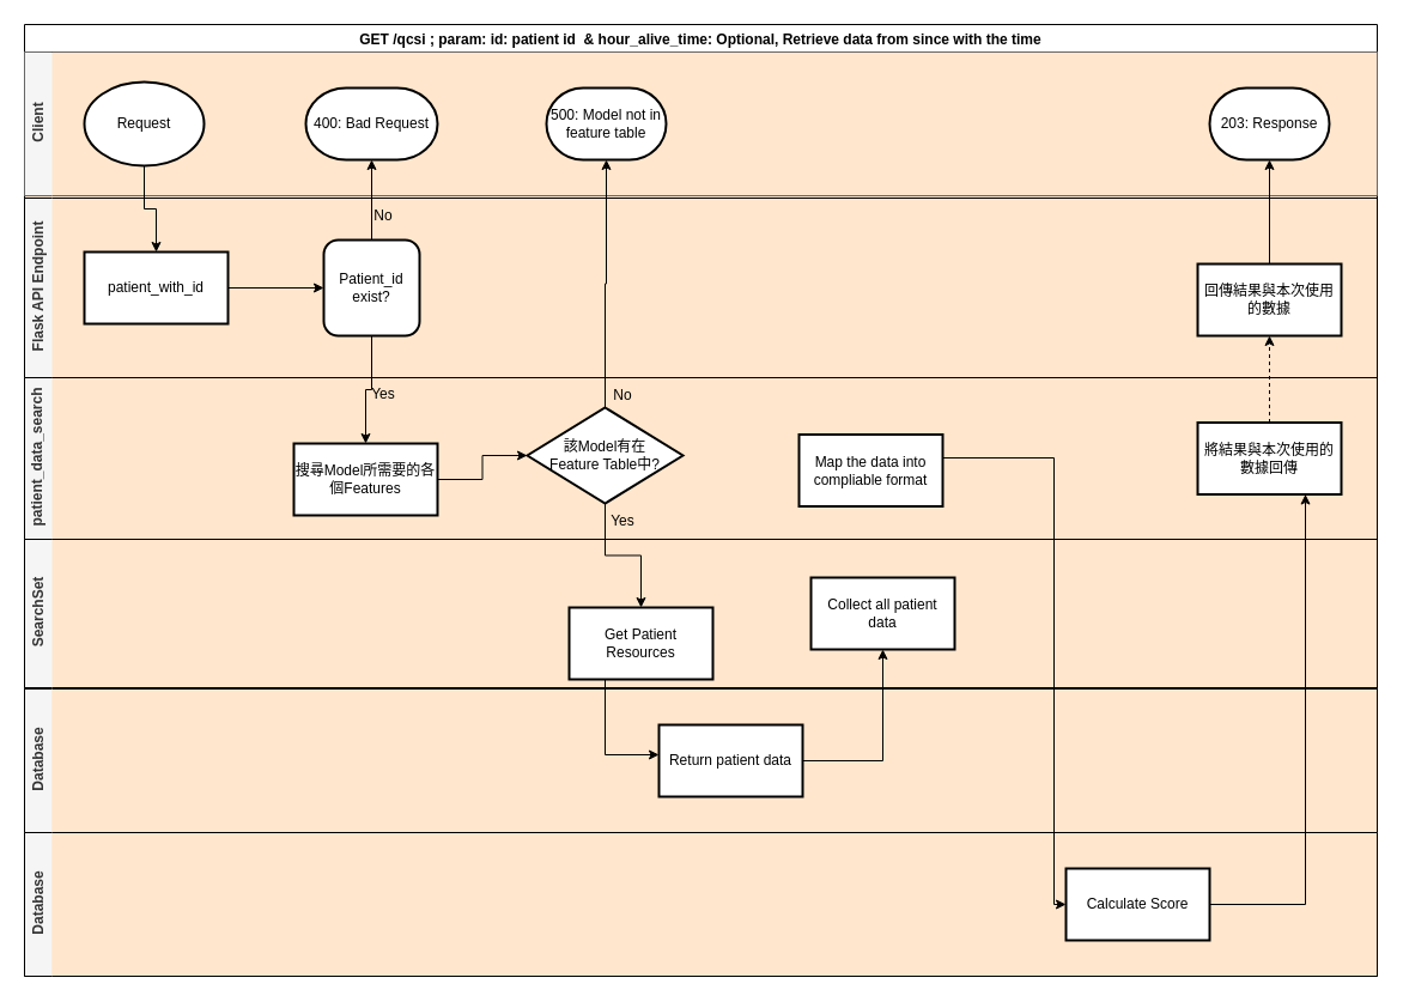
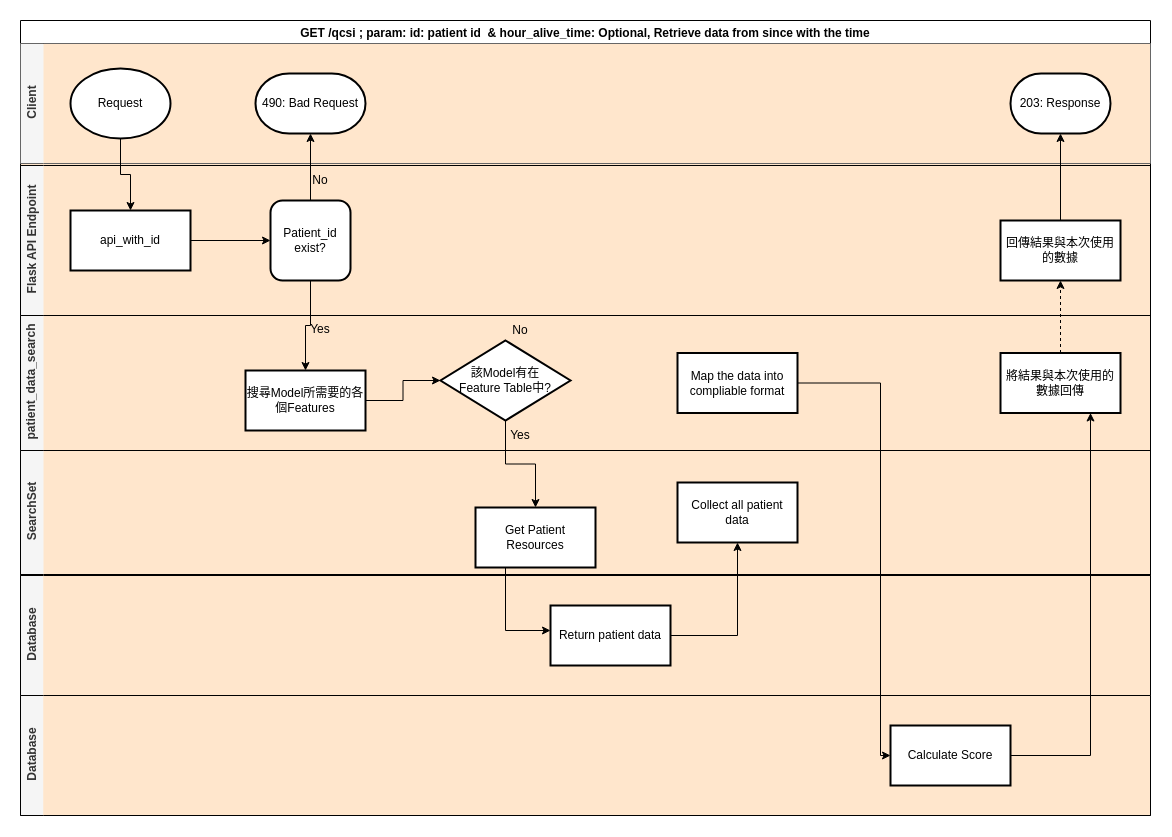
  <mxCell id="0" />
  <mxCell id="1" parent="0" />
  <mxCell id="2" value="GET /qcsi ; param: id: patient id  &amp; hour_alive_time: Optional, Retrieve data from since with the time" style="swimlane;swimlaneLine=1;glass=0;shadow=0;rounded=0;sketch=0;swimlaneFillColor=#FFE6CC;" parent="1" vertex="1"><mxGeometry x="20" y="20" width="1130" height="795" as="geometry" /></mxCell>
  <mxCell id="3" value="Client" style="swimlane;html=1;horizontal=0;swimlaneLine=0;fillColor=#f5f5f5;strokeColor=#666666;fontColor=#333333;" parent="2" vertex="1"><mxGeometry y="23" width="1130" height="120" as="geometry"><mxRectangle x="260" y="330" width="30" height="50" as="alternateBounds" /></mxGeometry></mxCell>
  <mxCell id="4" value="Request" style="strokeWidth=2;html=1;shape=mxgraph.flowchart.start_1;whiteSpace=wrap;" parent="3" vertex="1"><mxGeometry x="50" y="25" width="100" height="70" as="geometry" /></mxCell>
- <mxCell id="5" value="400: Bad Request" style="strokeWidth=2;html=1;shape=mxgraph.flowchart.terminator;whiteSpace=wrap;" parent="3" vertex="1"><mxGeometry x="235" y="30" width="110" height="60" as="geometry" /></mxCell>
- <mxCell id="6" value="500: Model not in feature table" style="strokeWidth=2;html=1;shape=mxgraph.flowchart.terminator;whiteSpace=wrap;" parent="3" vertex="1"><mxGeometry x="436" y="30" width="100" height="60" as="geometry" /></mxCell>
+ <mxCell id="5" value="490: Bad Request" style="strokeWidth=2;html=1;shape=mxgraph.flowchart.terminator;whiteSpace=wrap;" parent="3" vertex="1"><mxGeometry x="235" y="30" width="110" height="60" as="geometry" /></mxCell>
  <mxCell id="7" value="203: Response" style="strokeWidth=2;html=1;shape=mxgraph.flowchart.terminator;whiteSpace=wrap;" parent="3" vertex="1"><mxGeometry x="990" y="30" width="100" height="60" as="geometry" /></mxCell>
  <mxCell id="8" value="Flask API Endpoint" style="swimlane;html=1;horizontal=0;swimlaneLine=0;fillColor=#f5f5f5;fontColor=#333333;" parent="2" vertex="1"><mxGeometry y="145" width="1130" height="150" as="geometry"><mxRectangle x="260" y="330" width="30" height="50" as="alternateBounds" /></mxGeometry></mxCell>
  <mxCell id="9" value="" style="edgeStyle=orthogonalEdgeStyle;rounded=0;orthogonalLoop=1;jettySize=auto;html=1;" edge="1" parent="8" source="10" target="11"><mxGeometry relative="1" as="geometry" /></mxCell>
- <mxCell id="10" value="patient_with_id" style="whiteSpace=wrap;html=1;strokeWidth=2;" vertex="1" parent="8"><mxGeometry x="50" y="45" width="120" height="60" as="geometry" /></mxCell>
+ <mxCell id="10" value="api_with_id" style="whiteSpace=wrap;html=1;strokeWidth=2;" vertex="1" parent="8"><mxGeometry x="50" y="45" width="120" height="60" as="geometry" /></mxCell>
  <mxCell id="11" value="Patient_id&lt;br&gt;exist?" style="whiteSpace=wrap;html=1;strokeWidth=2;rounded=1;" vertex="1" parent="8"><mxGeometry x="250" y="35" width="80" height="80" as="geometry" /></mxCell>
  <mxCell id="12" value="No" style="text;html=1;strokeColor=none;fillColor=none;align=center;verticalAlign=middle;whiteSpace=wrap;rounded=0;" vertex="1" parent="8"><mxGeometry x="270" width="60" height="30" as="geometry" /></mxCell>
  <mxCell id="13" value="回傳結果與本次使用的數據" style="whiteSpace=wrap;html=1;strokeWidth=2;" vertex="1" parent="8"><mxGeometry x="980" y="55" width="120" height="60" as="geometry" /></mxCell>
  <mxCell id="14" value="patient_data_search" style="swimlane;html=1;horizontal=0;swimlaneLine=0;startSize=23;fillColor=#f5f5f5;fontColor=#333333;" parent="2" vertex="1"><mxGeometry y="295" width="1130" height="135" as="geometry"><mxRectangle x="260" y="330" width="30" height="50" as="alternateBounds" /></mxGeometry></mxCell>
  <mxCell id="15" value="Yes" style="text;html=1;strokeColor=none;fillColor=none;align=center;verticalAlign=middle;whiteSpace=wrap;rounded=0;" vertex="1" parent="14"><mxGeometry x="270" y="-1" width="60" height="30" as="geometry" /></mxCell>
  <mxCell id="16" value="搜尋Model所需要的各&lt;br&gt;個Features" style="whiteSpace=wrap;html=1;strokeWidth=2;" vertex="1" parent="14"><mxGeometry x="225" y="55" width="120" height="60" as="geometry" /></mxCell>
  <mxCell id="17" value="該Model有在&lt;br&gt;Feature Table中?" style="rhombus;whiteSpace=wrap;html=1;strokeWidth=2;" vertex="1" parent="14"><mxGeometry x="420" y="25" width="130" height="80" as="geometry" /></mxCell>
  <mxCell id="18" value="" style="edgeStyle=orthogonalEdgeStyle;rounded=0;orthogonalLoop=1;jettySize=auto;html=1;" edge="1" parent="14" source="16" target="17"><mxGeometry relative="1" as="geometry" /></mxCell>
  <mxCell id="19" value="No" style="text;html=1;strokeColor=none;fillColor=none;align=center;verticalAlign=middle;whiteSpace=wrap;rounded=0;" vertex="1" parent="14"><mxGeometry x="470" width="60" height="30" as="geometry" /></mxCell>
  <mxCell id="20" value="Yes" style="text;html=1;strokeColor=none;fillColor=none;align=center;verticalAlign=middle;whiteSpace=wrap;rounded=0;" vertex="1" parent="14"><mxGeometry x="470" y="105" width="60" height="30" as="geometry" /></mxCell>
- <mxCell id="21" value="Map the data into compliable format" style="whiteSpace=wrap;html=1;strokeWidth=2;" vertex="1" parent="14"><mxGeometry x="647" y="47.5" width="120" height="60" as="geometry" /></mxCell>
+ <mxCell id="21" value="Map the data into compliable format" style="whiteSpace=wrap;html=1;strokeWidth=2;" vertex="1" parent="14"><mxGeometry x="657" y="37.5" width="120" height="60" as="geometry" /></mxCell>
  <mxCell id="22" value="將結果與本次使用的數據回傳" style="whiteSpace=wrap;html=1;strokeWidth=2;" vertex="1" parent="14"><mxGeometry x="980" y="37.5" width="120" height="60" as="geometry" /></mxCell>
  <mxCell id="23" value="SearchSet" style="swimlane;html=1;horizontal=0;swimlaneLine=0;startSize=23;fillColor=#f5f5f5;fontColor=#333333;" parent="2" vertex="1"><mxGeometry y="430" width="1130" height="124" as="geometry"><mxRectangle x="260" y="330" width="30" height="50" as="alternateBounds" /></mxGeometry></mxCell>
  <mxCell id="24" value="Get Patient Resources" style="whiteSpace=wrap;html=1;strokeWidth=2;" vertex="1" parent="23"><mxGeometry x="455" y="57" width="120" height="60" as="geometry" /></mxCell>
  <mxCell id="25" value="Collect all patient data" style="whiteSpace=wrap;html=1;strokeWidth=2;" vertex="1" parent="23"><mxGeometry x="657" y="32" width="120" height="60" as="geometry" /></mxCell>
  <mxCell id="26" value="Database" style="swimlane;html=1;horizontal=0;swimlaneLine=0;startSize=23;fillColor=#f5f5f5;fontColor=#333333;swimlaneFillColor=#FFE6CC;" vertex="1" parent="2"><mxGeometry y="555" width="1130" height="120" as="geometry"><mxRectangle x="260" y="330" width="30" height="50" as="alternateBounds" /></mxGeometry></mxCell>
  <mxCell id="27" value="Return patient data" style="whiteSpace=wrap;html=1;strokeWidth=2;" vertex="1" parent="26"><mxGeometry x="530" y="30" width="120" height="60" as="geometry" /></mxCell>
  <mxCell id="28" value="" style="edgeStyle=orthogonalEdgeStyle;rounded=0;orthogonalLoop=1;jettySize=auto;html=1;" edge="1" parent="2" source="4" target="10"><mxGeometry relative="1" as="geometry" /></mxCell>
  <mxCell id="29" style="edgeStyle=orthogonalEdgeStyle;rounded=0;orthogonalLoop=1;jettySize=auto;html=1;" edge="1" parent="2" source="11" target="5"><mxGeometry relative="1" as="geometry" /></mxCell>
  <mxCell id="30" value="" style="edgeStyle=orthogonalEdgeStyle;rounded=0;orthogonalLoop=1;jettySize=auto;html=1;" edge="1" parent="2" source="11" target="16"><mxGeometry relative="1" as="geometry" /></mxCell>
- <mxCell id="31" style="edgeStyle=orthogonalEdgeStyle;rounded=0;orthogonalLoop=1;jettySize=auto;html=1;" edge="1" parent="2" source="17" target="6"><mxGeometry relative="1" as="geometry" /></mxCell>
  <mxCell id="32" value="" style="edgeStyle=orthogonalEdgeStyle;rounded=0;orthogonalLoop=1;jettySize=auto;html=1;" edge="1" parent="2" source="17" target="24"><mxGeometry relative="1" as="geometry" /></mxCell>
  <mxCell id="33" value="" style="edgeStyle=orthogonalEdgeStyle;rounded=0;orthogonalLoop=1;jettySize=auto;html=1;" edge="1" parent="2" source="24" target="27"><mxGeometry relative="1" as="geometry"><Array as="points"><mxPoint x="485" y="610" /></Array></mxGeometry></mxCell>
  <mxCell id="34" value="" style="edgeStyle=orthogonalEdgeStyle;rounded=0;orthogonalLoop=1;jettySize=auto;html=1;" edge="1" parent="2" source="27" target="25"><mxGeometry relative="1" as="geometry" /></mxCell>
  <mxCell id="35" value="Database" style="swimlane;html=1;horizontal=0;swimlaneLine=0;startSize=23;fillColor=#f5f5f5;fontColor=#333333;swimlaneFillColor=#FFE6CC;" vertex="1" parent="2"><mxGeometry y="675" width="1130" height="120" as="geometry"><mxRectangle x="260" y="330" width="30" height="50" as="alternateBounds" /></mxGeometry></mxCell>
  <mxCell id="36" value="Calculate Score" style="whiteSpace=wrap;html=1;strokeWidth=2;" vertex="1" parent="35"><mxGeometry x="870" y="30" width="120" height="60" as="geometry" /></mxCell>
  <mxCell id="37" style="edgeStyle=orthogonalEdgeStyle;rounded=0;orthogonalLoop=1;jettySize=auto;html=1;" edge="1" parent="2" source="21" target="36"><mxGeometry relative="1" as="geometry"><Array as="points"><mxPoint x="860" y="362" /><mxPoint x="860" y="735" /></Array></mxGeometry></mxCell>
  <mxCell id="38" value="" style="edgeStyle=orthogonalEdgeStyle;rounded=0;orthogonalLoop=1;jettySize=auto;html=1;" edge="1" parent="2" source="36" target="22"><mxGeometry relative="1" as="geometry"><Array as="points"><mxPoint x="1070" y="735" /></Array></mxGeometry></mxCell>
  <mxCell id="39" value="" style="edgeStyle=orthogonalEdgeStyle;rounded=0;orthogonalLoop=1;jettySize=auto;html=1;dashed=1;" edge="1" parent="2" source="22" target="13"><mxGeometry relative="1" as="geometry" /></mxCell>
  <mxCell id="40" style="edgeStyle=orthogonalEdgeStyle;rounded=0;orthogonalLoop=1;jettySize=auto;html=1;entryX=0.5;entryY=1;entryDx=0;entryDy=0;entryPerimeter=0;" edge="1" parent="2" source="13" target="7"><mxGeometry relative="1" as="geometry" /></mxCell>
